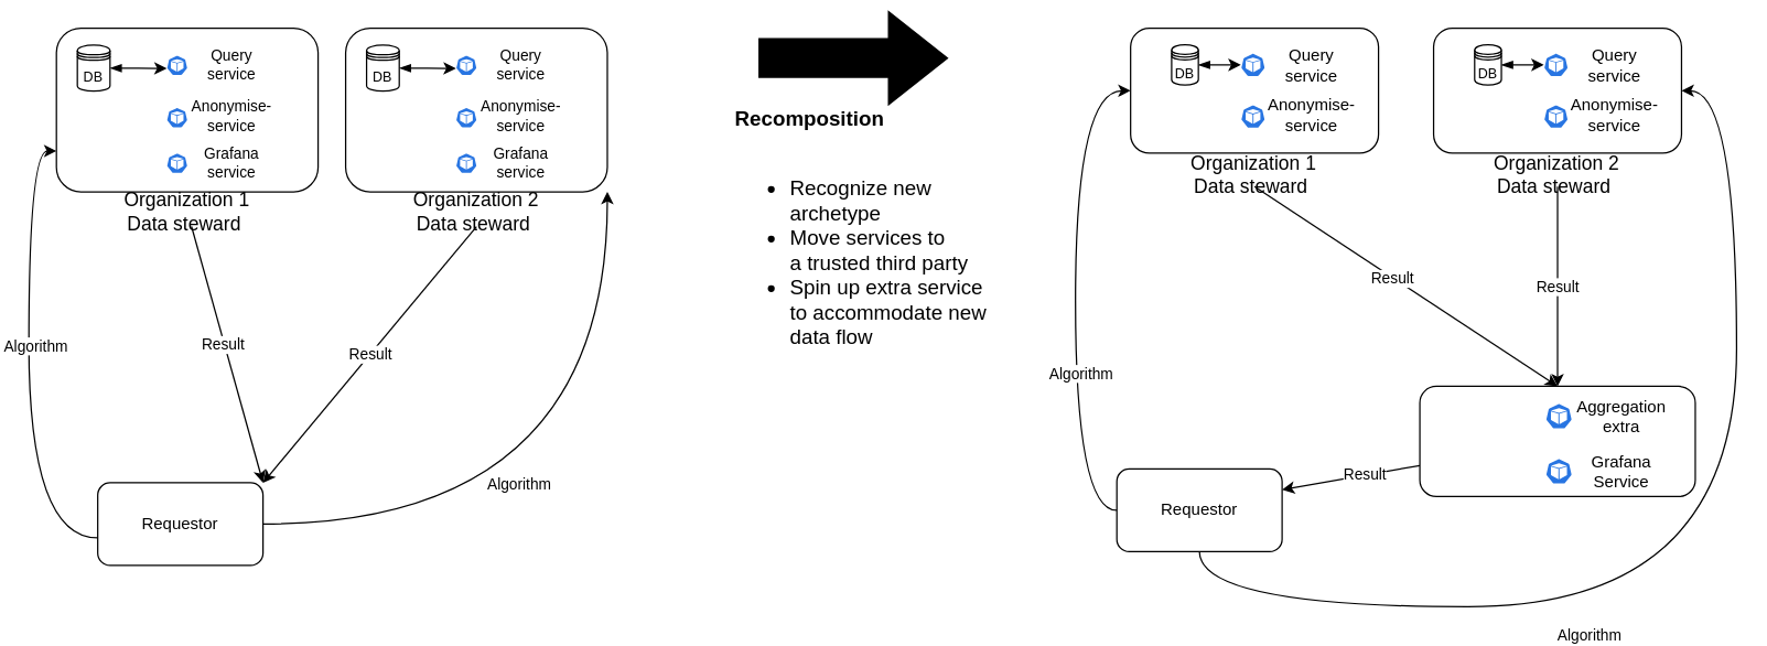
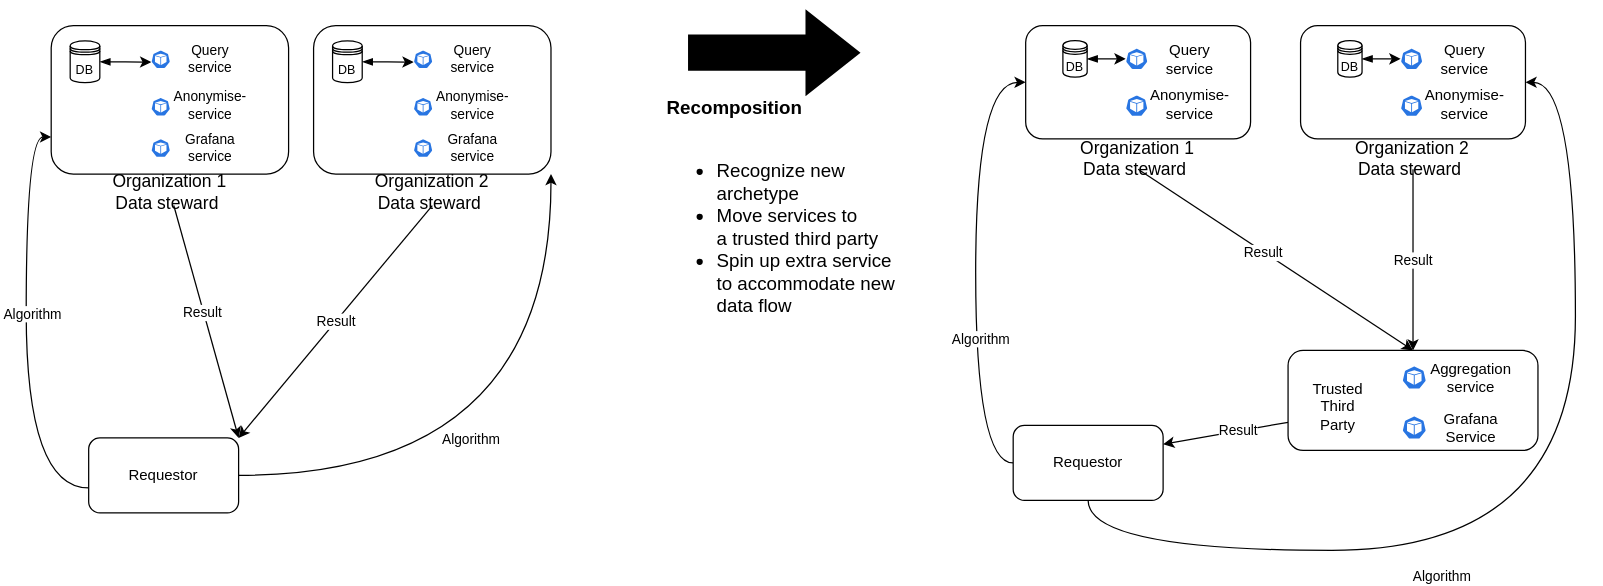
  <mxCell id="0" />
  <mxCell id="1" parent="0" />
  <mxCell id="2" value="]" style="group" parent="1" vertex="1" connectable="0"><mxGeometry x="40" y="20" width="190" height="144" as="geometry" /></mxCell>
  <mxCell id="3" value="" style="rounded=1;whiteSpace=wrap;html=1;fontSize=14;" parent="2" vertex="1"><mxGeometry width="190" height="118.761" as="geometry" /></mxCell>
  <mxCell id="4" value="Organization 1&lt;br&gt;Data steward&amp;nbsp;" style="text;html=1;strokeColor=none;fillColor=none;align=center;verticalAlign=middle;whiteSpace=wrap;rounded=0;fontSize=14;" parent="2" vertex="1"><mxGeometry x="15.2" y="121.732" width="159.6" height="22.268" as="geometry" /></mxCell>
  <mxCell id="5" style="edgeStyle=orthogonalEdgeStyle;rounded=0;orthogonalLoop=1;jettySize=auto;html=1;exitX=1;exitY=0.5;exitDx=0;exitDy=0;entryX=0.005;entryY=0.63;entryDx=0;entryDy=0;entryPerimeter=0;fontSize=12;startArrow=blockThin;startFill=1;" parent="2" source="6" target="14" edge="1"><mxGeometry relative="1" as="geometry"><mxPoint x="77.797" y="27.17" as="targetPoint" /></mxGeometry></mxCell>
  <mxCell id="6" value="&lt;font style=&quot;font-size: 10px;&quot;&gt;DB&lt;/font&gt;" style="shape=datastore;whiteSpace=wrap;html=1;fontSize=14;" parent="2" vertex="1"><mxGeometry x="15.2" y="12.3" width="23.72" height="33.4" as="geometry" /></mxCell>
  <mxCell id="7" value="" style="group" parent="2" vertex="1" connectable="0"><mxGeometry x="79.989" y="51.429" width="55.882" height="16.952" as="geometry" /></mxCell>
  <mxCell id="8" value="" style="sketch=0;html=1;dashed=0;whitespace=wrap;fillColor=#2875E2;strokeColor=#ffffff;points=[[0.005,0.63,0],[0.1,0.2,0],[0.9,0.2,0],[0.5,0,0],[0.995,0.63,0],[0.72,0.99,0],[0.5,1,0],[0.28,0.99,0]];verticalLabelPosition=bottom;align=center;verticalAlign=top;shape=mxgraph.kubernetes.icon;prIcon=pod" parent="7" vertex="1"><mxGeometry y="5" width="15.35" height="16.952" as="geometry" /></mxCell>
  <mxCell id="9" value="&lt;font style=&quot;font-size: 11px;&quot;&gt;Anonymise-service&lt;/font&gt;" style="text;html=1;strokeColor=none;fillColor=none;align=center;verticalAlign=middle;whiteSpace=wrap;rounded=0;fontSize=10;" parent="7" vertex="1"><mxGeometry x="26.578" y="6.89" width="40.531" height="10.594" as="geometry" /></mxCell>
  <mxCell id="10" value="" style="group" parent="2" vertex="1" connectable="0"><mxGeometry x="79.989" y="89.571" width="55.882" height="16.952" as="geometry" /></mxCell>
  <mxCell id="11" value="" style="sketch=0;html=1;dashed=0;whitespace=wrap;fillColor=#2875E2;strokeColor=#ffffff;points=[[0.005,0.63,0],[0.1,0.2,0],[0.9,0.2,0],[0.5,0,0],[0.995,0.63,0],[0.72,0.99,0],[0.5,1,0],[0.28,0.99,0]];verticalLabelPosition=bottom;align=center;verticalAlign=top;shape=mxgraph.kubernetes.icon;prIcon=pod" parent="10" vertex="1"><mxGeometry width="15.35" height="16.952" as="geometry" /></mxCell>
  <mxCell id="12" value="&lt;font style=&quot;font-size: 11px;&quot;&gt;Grafana service&lt;/font&gt;" style="text;html=1;strokeColor=none;fillColor=none;align=center;verticalAlign=middle;whiteSpace=wrap;rounded=0;fontSize=10;" parent="10" vertex="1"><mxGeometry x="26.578" y="3.176" width="40.531" height="10.594" as="geometry" /></mxCell>
  <mxCell id="13" value="" style="group" parent="2" vertex="1" connectable="0"><mxGeometry x="79.989" y="18.527" width="55.882" height="16.952" as="geometry" /></mxCell>
  <mxCell id="14" value="" style="sketch=0;html=1;dashed=0;whitespace=wrap;fillColor=#2875E2;strokeColor=#ffffff;points=[[0.005,0.63,0],[0.1,0.2,0],[0.9,0.2,0],[0.5,0,0],[0.995,0.63,0],[0.72,0.99,0],[0.5,1,0],[0.28,0.99,0]];verticalLabelPosition=bottom;align=center;verticalAlign=top;shape=mxgraph.kubernetes.icon;prIcon=pod" parent="13" vertex="1"><mxGeometry width="15.35" height="16.952" as="geometry" /></mxCell>
  <mxCell id="15" value="&lt;font style=&quot;font-size: 11px;&quot;&gt;Query service&lt;/font&gt;" style="text;html=1;strokeColor=none;fillColor=none;align=center;verticalAlign=middle;whiteSpace=wrap;rounded=0;fontSize=10;" parent="13" vertex="1"><mxGeometry x="26.578" y="3.176" width="40.531" height="10.594" as="geometry" /></mxCell>
  <mxCell id="16" style="rounded=0;orthogonalLoop=1;jettySize=auto;html=1;edgeStyle=orthogonalEdgeStyle;curved=1;entryX=0;entryY=0.75;entryDx=0;entryDy=0;" parent="1" source="20" target="3" edge="1"><mxGeometry relative="1" as="geometry"><mxPoint x="215" y="160" as="targetPoint" /><Array as="points"><mxPoint x="20" y="390" /><mxPoint x="20" y="109" /></Array></mxGeometry></mxCell>
  <mxCell id="17" value="Algorithm" style="edgeLabel;html=1;align=center;verticalAlign=middle;resizable=0;points=[];" parent="16" vertex="1" connectable="0"><mxGeometry x="-0.299" y="-4" relative="1" as="geometry"><mxPoint y="-67" as="offset" /></mxGeometry></mxCell>
  <mxCell id="18" style="rounded=0;orthogonalLoop=1;jettySize=auto;html=1;edgeStyle=orthogonalEdgeStyle;curved=1;entryX=1;entryY=1;entryDx=0;entryDy=0;" parent="1" source="20" target="61" edge="1"><mxGeometry relative="1" as="geometry"><mxPoint x="370" y="164" as="targetPoint" /></mxGeometry></mxCell>
  <mxCell id="19" value="Algorithm" style="edgeLabel;html=1;align=center;verticalAlign=middle;resizable=0;points=[];" parent="18" vertex="1" connectable="0"><mxGeometry x="-0.245" y="-3" relative="1" as="geometry"><mxPoint y="-33" as="offset" /></mxGeometry></mxCell>
  <mxCell id="20" value="Requestor" style="rounded=1;whiteSpace=wrap;html=1;" parent="1" vertex="1"><mxGeometry x="70" y="350" width="120" height="60" as="geometry" /></mxCell>
  <mxCell id="21" style="rounded=0;orthogonalLoop=1;jettySize=auto;html=1;entryX=1;entryY=0;entryDx=0;entryDy=0;" parent="1" source="4" target="20" edge="1"><mxGeometry relative="1" as="geometry" /></mxCell>
  <mxCell id="22" value="Result" style="edgeLabel;html=1;align=center;verticalAlign=middle;resizable=0;points=[];" parent="21" vertex="1" connectable="0"><mxGeometry x="-0.088" y="-1" relative="1" as="geometry"><mxPoint as="offset" /></mxGeometry></mxCell>
  <mxCell id="23" value="Result" style="rounded=0;orthogonalLoop=1;jettySize=auto;html=1;entryX=1;entryY=0;entryDx=0;entryDy=0;exitX=0.5;exitY=1;exitDx=0;exitDy=0;" parent="1" source="62" target="20" edge="1"><mxGeometry relative="1" as="geometry"><mxPoint x="160" y="350" as="targetPoint" /><mxPoint x="359.834" y="164" as="sourcePoint" /></mxGeometry></mxCell>
  <mxCell id="24" style="rounded=0;orthogonalLoop=1;jettySize=auto;html=1;edgeStyle=orthogonalEdgeStyle;curved=1;entryX=0;entryY=0.5;entryDx=0;entryDy=0;" parent="1" source="28" target="52" edge="1"><mxGeometry relative="1" as="geometry"><mxPoint x="797.52" y="150" as="targetPoint" /><Array as="points"><mxPoint x="779.92" y="370" /><mxPoint x="779.92" y="65" /></Array></mxGeometry></mxCell>
  <mxCell id="25" value="Algorithm" style="edgeLabel;html=1;align=center;verticalAlign=middle;resizable=0;points=[];" parent="24" vertex="1" connectable="0"><mxGeometry x="-0.299" y="-4" relative="1" as="geometry"><mxPoint y="1" as="offset" /></mxGeometry></mxCell>
  <mxCell id="26" style="rounded=0;orthogonalLoop=1;jettySize=auto;html=1;edgeStyle=orthogonalEdgeStyle;curved=1;entryX=1;entryY=0.5;entryDx=0;entryDy=0;" parent="1" source="28" target="30" edge="1"><mxGeometry relative="1" as="geometry"><Array as="points"><mxPoint x="869.92" y="440" /><mxPoint x="1259.92" y="440" /><mxPoint x="1259.92" y="65" /></Array></mxGeometry></mxCell>
  <mxCell id="27" value="Algorithm" style="edgeLabel;html=1;align=center;verticalAlign=middle;resizable=0;points=[];" parent="26" vertex="1" connectable="0"><mxGeometry x="-0.245" y="-3" relative="1" as="geometry"><mxPoint x="4" y="17" as="offset" /></mxGeometry></mxCell>
  <mxCell id="28" value="Requestor" style="rounded=1;whiteSpace=wrap;html=1;" parent="1" vertex="1"><mxGeometry x="809.92" y="340" width="120" height="60" as="geometry" /></mxCell>
  <mxCell id="29" value="]" style="group" parent="1" vertex="1" connectable="0"><mxGeometry x="1039.92" y="20" width="180" height="110" as="geometry" /></mxCell>
  <mxCell id="30" value="" style="rounded=1;whiteSpace=wrap;html=1;fontSize=14;" parent="29" vertex="1"><mxGeometry width="180" height="90.721" as="geometry" /></mxCell>
  <mxCell id="31" value="Organization 2&lt;br&gt;Data steward&amp;nbsp;" style="text;html=1;strokeColor=none;fillColor=none;align=center;verticalAlign=middle;whiteSpace=wrap;rounded=0;fontSize=14;" parent="29" vertex="1"><mxGeometry x="14.4" y="97.99" width="151.2" height="17.01" as="geometry" /></mxCell>
  <mxCell id="32" value="" style="sketch=0;html=1;dashed=0;whitespace=wrap;fillColor=#2875E2;strokeColor=#ffffff;points=[[0.005,0.63,0],[0.1,0.2,0],[0.9,0.2,0],[0.5,0,0],[0.995,0.63,0],[0.72,0.99,0],[0.5,1,0],[0.28,0.99,0]];verticalLabelPosition=bottom;align=center;verticalAlign=top;shape=mxgraph.kubernetes.icon;prIcon=pod" vertex="1" parent="29"><mxGeometry x="79.999" y="54.441" width="17.774" height="19.307" as="geometry" /></mxCell>
  <mxCell id="33" value="&lt;span style=&quot;font-size: 12px;&quot;&gt;Anonymise-service&lt;/span&gt;" style="text;html=1;strokeColor=none;fillColor=none;align=center;verticalAlign=middle;whiteSpace=wrap;rounded=0;fontSize=10;" vertex="1" parent="29"><mxGeometry x="107.773" y="56.594" width="46.931" height="12.066" as="geometry" /></mxCell>
  <mxCell id="34" value="" style="sketch=0;html=1;dashed=0;whitespace=wrap;fillColor=#2875E2;strokeColor=#ffffff;points=[[0.005,0.63,0],[0.1,0.2,0],[0.9,0.2,0],[0.5,0,0],[0.995,0.63,0],[0.72,0.99,0],[0.5,1,0],[0.28,0.99,0]];verticalLabelPosition=bottom;align=center;verticalAlign=top;shape=mxgraph.kubernetes.icon;prIcon=pod" vertex="1" parent="29"><mxGeometry x="79.999" y="16.97" width="17.774" height="19.307" as="geometry" /></mxCell>
  <mxCell id="35" value="&lt;span style=&quot;font-size: 12px;&quot;&gt;Query service&lt;/span&gt;" style="text;html=1;strokeColor=none;fillColor=none;align=center;verticalAlign=middle;whiteSpace=wrap;rounded=0;fontSize=10;" vertex="1" parent="29"><mxGeometry x="107.773" y="20.587" width="46.931" height="12.066" as="geometry" /></mxCell>
  <mxCell id="36" style="edgeStyle=orthogonalEdgeStyle;rounded=0;orthogonalLoop=1;jettySize=auto;html=1;exitX=1;exitY=0.5;exitDx=0;exitDy=0;entryX=0.005;entryY=0.63;entryDx=0;entryDy=0;entryPerimeter=0;fontSize=12;startArrow=blockThin;startFill=1;" edge="1" parent="29" source="37"><mxGeometry relative="1" as="geometry"><mxPoint x="80" y="26.08" as="targetPoint" /></mxGeometry></mxCell>
  <mxCell id="37" value="&lt;font style=&quot;font-size: 10px;&quot;&gt;DB&lt;/font&gt;" style="shape=datastore;whiteSpace=wrap;html=1;fontSize=14;" vertex="1" parent="29"><mxGeometry x="29.795" y="11.984" width="19.412" height="29.286" as="geometry" /></mxCell>
  <mxCell id="38" style="rounded=0;orthogonalLoop=1;jettySize=auto;html=1;entryX=0.5;entryY=0;entryDx=0;entryDy=0;exitX=0.5;exitY=1;exitDx=0;exitDy=0;" parent="1" source="53" target="45" edge="1"><mxGeometry relative="1" as="geometry"><mxPoint x="929.92" y="340" as="targetPoint" /><mxPoint x="911.865" y="154" as="sourcePoint" /></mxGeometry></mxCell>
  <mxCell id="39" value="Result" style="edgeLabel;html=1;align=center;verticalAlign=middle;resizable=0;points=[];" parent="38" vertex="1" connectable="0"><mxGeometry x="-0.088" y="-1" relative="1" as="geometry"><mxPoint as="offset" /></mxGeometry></mxCell>
  <mxCell id="40" value="Result" style="rounded=0;orthogonalLoop=1;jettySize=auto;html=1;" parent="1" source="31" target="45" edge="1"><mxGeometry relative="1" as="geometry"><mxPoint x="899.92" y="340" as="targetPoint" /></mxGeometry></mxCell>
  <mxCell id="41" value="" style="shape=flexArrow;endArrow=classic;html=1;rounded=0;strokeColor=#000000;fillColor=#000000;endSize=7;strokeWidth=10;" parent="1" edge="1"><mxGeometry width="50" height="50" relative="1" as="geometry"><mxPoint x="549.69" y="41.7" as="sourcePoint" /><mxPoint x="684.69" y="41.7" as="targetPoint" /></mxGeometry></mxCell>
  <mxCell id="42" value="&lt;span style=&quot;font-size: 15px;&quot;&gt;&lt;b&gt;Recomposition&lt;/b&gt;&lt;br&gt;&lt;br&gt;&lt;ul style=&quot;&quot;&gt;&lt;li style=&quot;&quot;&gt;&lt;span style=&quot;font-size: 15px;&quot;&gt;Recognize new &lt;br&gt;archetype&lt;/span&gt;&lt;/li&gt;&lt;li style=&quot;&quot;&gt;&lt;span style=&quot;font-size: 15px;&quot;&gt;Move services to&lt;br&gt;a trusted third party&lt;/span&gt;&lt;/li&gt;&lt;li style=&quot;&quot;&gt;&lt;span style=&quot;font-size: 15px;&quot;&gt;Spin up extra service&lt;br&gt;to accommodate new &lt;br&gt;data flow&lt;/span&gt;&lt;/li&gt;&lt;/ul&gt;&lt;/span&gt;" style="edgeLabel;html=1;align=left;verticalAlign=middle;resizable=0;points=[];" parent="41" vertex="1" connectable="0"><mxGeometry x="-0.217" relative="1" as="geometry"><mxPoint x="-72" y="130" as="offset" /></mxGeometry></mxCell>
  <mxCell id="43" style="rounded=0;orthogonalLoop=1;jettySize=auto;html=1;entryX=1;entryY=0.25;entryDx=0;entryDy=0;" parent="1" source="45" target="28" edge="1"><mxGeometry relative="1" as="geometry" /></mxCell>
  <mxCell id="44" value="Result" style="edgeLabel;html=1;align=center;verticalAlign=middle;resizable=0;points=[];" parent="43" vertex="1" connectable="0"><mxGeometry x="0.389" y="1" relative="1" as="geometry"><mxPoint x="29" y="-7" as="offset" /></mxGeometry></mxCell>
  <mxCell id="45" value="" style="rounded=1;whiteSpace=wrap;html=1;" parent="1" vertex="1"><mxGeometry x="1029.92" y="280" width="200" height="80" as="geometry" /></mxCell>
- <mxCell id="46" value="&lt;span style=&quot;font-size: 12px;&quot;&gt;Aggregation extra&lt;/span&gt;" style="text;html=1;strokeColor=none;fillColor=none;align=center;verticalAlign=middle;whiteSpace=wrap;rounded=0;fontSize=10;" vertex="1" parent="1"><mxGeometry x="1152.92" y="290" width="46.93" height="23.97" as="geometry" /></mxCell>
+ <mxCell id="46" value="&lt;span style=&quot;font-size: 12px;&quot;&gt;Aggregation service&lt;/span&gt;" style="text;html=1;strokeColor=none;fillColor=none;align=center;verticalAlign=middle;whiteSpace=wrap;rounded=0;fontSize=10;" vertex="1" parent="1"><mxGeometry x="1152.92" y="290" width="46.93" height="23.97" as="geometry" /></mxCell>
  <mxCell id="47" value="" style="sketch=0;html=1;dashed=0;whitespace=wrap;fillColor=#2875E2;strokeColor=#ffffff;points=[[0.005,0.63,0],[0.1,0.2,0],[0.9,0.2,0],[0.5,0,0],[0.995,0.63,0],[0.72,0.99,0],[0.5,1,0],[0.28,0.99,0]];verticalLabelPosition=bottom;align=center;verticalAlign=top;shape=mxgraph.kubernetes.icon;prIcon=pod" vertex="1" parent="1"><mxGeometry x="1121.229" y="292.001" width="19.39" height="19.307" as="geometry" /></mxCell>
  <mxCell id="48" value="&lt;span style=&quot;font-size: 12px;&quot;&gt;Grafana Service&lt;/span&gt;" style="text;html=1;strokeColor=none;fillColor=none;align=center;verticalAlign=middle;whiteSpace=wrap;rounded=0;fontSize=10;" vertex="1" parent="1"><mxGeometry x="1152.92" y="330" width="46.93" height="23.97" as="geometry" /></mxCell>
  <mxCell id="49" value="" style="sketch=0;html=1;dashed=0;whitespace=wrap;fillColor=#2875E2;strokeColor=#ffffff;points=[[0.005,0.63,0],[0.1,0.2,0],[0.9,0.2,0],[0.5,0,0],[0.995,0.63,0],[0.72,0.99,0],[0.5,1,0],[0.28,0.99,0]];verticalLabelPosition=bottom;align=center;verticalAlign=top;shape=mxgraph.kubernetes.icon;prIcon=pod" vertex="1" parent="1"><mxGeometry x="1121.229" y="332.001" width="19.39" height="19.307" as="geometry" /></mxCell>
+ <mxCell id="50" value="Trusted Third Party" style="text;html=1;strokeColor=none;fillColor=none;align=center;verticalAlign=middle;whiteSpace=wrap;rounded=0;" vertex="1" parent="1"><mxGeometry x="1039.92" y="310" width="60" height="30" as="geometry" /></mxCell>
  <mxCell id="51" value="]" style="group" vertex="1" connectable="0" parent="1"><mxGeometry x="819.92" y="20" width="180" height="110" as="geometry" /></mxCell>
  <mxCell id="52" value="" style="rounded=1;whiteSpace=wrap;html=1;fontSize=14;" vertex="1" parent="51"><mxGeometry width="180" height="90.721" as="geometry" /></mxCell>
  <mxCell id="53" value="Organization 1&lt;br&gt;Data steward&amp;nbsp;" style="text;html=1;strokeColor=none;fillColor=none;align=center;verticalAlign=middle;whiteSpace=wrap;rounded=0;fontSize=14;" vertex="1" parent="51"><mxGeometry x="14.4" y="97.99" width="151.2" height="17.01" as="geometry" /></mxCell>
  <mxCell id="54" value="" style="sketch=0;html=1;dashed=0;whitespace=wrap;fillColor=#2875E2;strokeColor=#ffffff;points=[[0.005,0.63,0],[0.1,0.2,0],[0.9,0.2,0],[0.5,0,0],[0.995,0.63,0],[0.72,0.99,0],[0.5,1,0],[0.28,0.99,0]];verticalLabelPosition=bottom;align=center;verticalAlign=top;shape=mxgraph.kubernetes.icon;prIcon=pod" vertex="1" parent="51"><mxGeometry x="79.999" y="54.441" width="17.774" height="19.307" as="geometry" /></mxCell>
  <mxCell id="55" value="&lt;span style=&quot;font-size: 12px;&quot;&gt;Anonymise-service&lt;/span&gt;" style="text;html=1;strokeColor=none;fillColor=none;align=center;verticalAlign=middle;whiteSpace=wrap;rounded=0;fontSize=10;" vertex="1" parent="51"><mxGeometry x="107.773" y="56.594" width="46.931" height="12.066" as="geometry" /></mxCell>
  <mxCell id="56" value="" style="sketch=0;html=1;dashed=0;whitespace=wrap;fillColor=#2875E2;strokeColor=#ffffff;points=[[0.005,0.63,0],[0.1,0.2,0],[0.9,0.2,0],[0.5,0,0],[0.995,0.63,0],[0.72,0.99,0],[0.5,1,0],[0.28,0.99,0]];verticalLabelPosition=bottom;align=center;verticalAlign=top;shape=mxgraph.kubernetes.icon;prIcon=pod" vertex="1" parent="51"><mxGeometry x="79.999" y="16.97" width="17.774" height="19.307" as="geometry" /></mxCell>
  <mxCell id="57" value="&lt;span style=&quot;font-size: 12px;&quot;&gt;Query service&lt;/span&gt;" style="text;html=1;strokeColor=none;fillColor=none;align=center;verticalAlign=middle;whiteSpace=wrap;rounded=0;fontSize=10;" vertex="1" parent="51"><mxGeometry x="107.773" y="20.587" width="46.931" height="12.066" as="geometry" /></mxCell>
  <mxCell id="58" style="edgeStyle=orthogonalEdgeStyle;rounded=0;orthogonalLoop=1;jettySize=auto;html=1;exitX=1;exitY=0.5;exitDx=0;exitDy=0;entryX=0.005;entryY=0.63;entryDx=0;entryDy=0;entryPerimeter=0;fontSize=12;startArrow=blockThin;startFill=1;" edge="1" parent="51" source="59"><mxGeometry relative="1" as="geometry"><mxPoint x="80" y="26.08" as="targetPoint" /></mxGeometry></mxCell>
  <mxCell id="59" value="&lt;font style=&quot;font-size: 10px;&quot;&gt;DB&lt;/font&gt;" style="shape=datastore;whiteSpace=wrap;html=1;fontSize=14;" vertex="1" parent="51"><mxGeometry x="29.795" y="11.984" width="19.412" height="29.286" as="geometry" /></mxCell>
  <mxCell id="60" value="]" style="group" vertex="1" connectable="0" parent="1"><mxGeometry x="250" y="20" width="190" height="144" as="geometry" /></mxCell>
  <mxCell id="61" value="" style="rounded=1;whiteSpace=wrap;html=1;fontSize=14;" vertex="1" parent="60"><mxGeometry width="190" height="118.761" as="geometry" /></mxCell>
  <mxCell id="62" value="Organization 2&lt;br&gt;Data steward&amp;nbsp;" style="text;html=1;strokeColor=none;fillColor=none;align=center;verticalAlign=middle;whiteSpace=wrap;rounded=0;fontSize=14;" vertex="1" parent="60"><mxGeometry x="15.2" y="121.732" width="159.6" height="22.268" as="geometry" /></mxCell>
  <mxCell id="63" style="edgeStyle=orthogonalEdgeStyle;rounded=0;orthogonalLoop=1;jettySize=auto;html=1;exitX=1;exitY=0.5;exitDx=0;exitDy=0;entryX=0.005;entryY=0.63;entryDx=0;entryDy=0;entryPerimeter=0;fontSize=12;startArrow=blockThin;startFill=1;" edge="1" parent="60" source="64" target="72"><mxGeometry relative="1" as="geometry"><mxPoint x="77.797" y="27.17" as="targetPoint" /></mxGeometry></mxCell>
  <mxCell id="64" value="&lt;font style=&quot;font-size: 10px;&quot;&gt;DB&lt;/font&gt;" style="shape=datastore;whiteSpace=wrap;html=1;fontSize=14;" vertex="1" parent="60"><mxGeometry x="15.2" y="12.3" width="23.72" height="33.4" as="geometry" /></mxCell>
  <mxCell id="65" value="" style="group" vertex="1" connectable="0" parent="60"><mxGeometry x="79.989" y="51.429" width="55.882" height="16.952" as="geometry" /></mxCell>
  <mxCell id="66" value="" style="sketch=0;html=1;dashed=0;whitespace=wrap;fillColor=#2875E2;strokeColor=#ffffff;points=[[0.005,0.63,0],[0.1,0.2,0],[0.9,0.2,0],[0.5,0,0],[0.995,0.63,0],[0.72,0.99,0],[0.5,1,0],[0.28,0.99,0]];verticalLabelPosition=bottom;align=center;verticalAlign=top;shape=mxgraph.kubernetes.icon;prIcon=pod" vertex="1" parent="65"><mxGeometry y="5" width="15.35" height="16.952" as="geometry" /></mxCell>
  <mxCell id="67" value="&lt;font style=&quot;font-size: 11px;&quot;&gt;Anonymise-service&lt;/font&gt;" style="text;html=1;strokeColor=none;fillColor=none;align=center;verticalAlign=middle;whiteSpace=wrap;rounded=0;fontSize=10;" vertex="1" parent="65"><mxGeometry x="26.578" y="6.89" width="40.531" height="10.594" as="geometry" /></mxCell>
  <mxCell id="68" value="" style="group" vertex="1" connectable="0" parent="60"><mxGeometry x="79.989" y="89.571" width="55.882" height="16.952" as="geometry" /></mxCell>
  <mxCell id="69" value="" style="sketch=0;html=1;dashed=0;whitespace=wrap;fillColor=#2875E2;strokeColor=#ffffff;points=[[0.005,0.63,0],[0.1,0.2,0],[0.9,0.2,0],[0.5,0,0],[0.995,0.63,0],[0.72,0.99,0],[0.5,1,0],[0.28,0.99,0]];verticalLabelPosition=bottom;align=center;verticalAlign=top;shape=mxgraph.kubernetes.icon;prIcon=pod" vertex="1" parent="68"><mxGeometry width="15.35" height="16.952" as="geometry" /></mxCell>
  <mxCell id="70" value="&lt;font style=&quot;font-size: 11px;&quot;&gt;Grafana service&lt;/font&gt;" style="text;html=1;strokeColor=none;fillColor=none;align=center;verticalAlign=middle;whiteSpace=wrap;rounded=0;fontSize=10;" vertex="1" parent="68"><mxGeometry x="26.578" y="3.176" width="40.531" height="10.594" as="geometry" /></mxCell>
  <mxCell id="71" value="" style="group" vertex="1" connectable="0" parent="60"><mxGeometry x="79.989" y="18.527" width="55.882" height="16.952" as="geometry" /></mxCell>
  <mxCell id="72" value="" style="sketch=0;html=1;dashed=0;whitespace=wrap;fillColor=#2875E2;strokeColor=#ffffff;points=[[0.005,0.63,0],[0.1,0.2,0],[0.9,0.2,0],[0.5,0,0],[0.995,0.63,0],[0.72,0.99,0],[0.5,1,0],[0.28,0.99,0]];verticalLabelPosition=bottom;align=center;verticalAlign=top;shape=mxgraph.kubernetes.icon;prIcon=pod" vertex="1" parent="71"><mxGeometry width="15.35" height="16.952" as="geometry" /></mxCell>
  <mxCell id="73" value="&lt;font style=&quot;font-size: 11px;&quot;&gt;Query service&lt;/font&gt;" style="text;html=1;strokeColor=none;fillColor=none;align=center;verticalAlign=middle;whiteSpace=wrap;rounded=0;fontSize=10;" vertex="1" parent="71"><mxGeometry x="26.578" y="3.176" width="40.531" height="10.594" as="geometry" /></mxCell>
